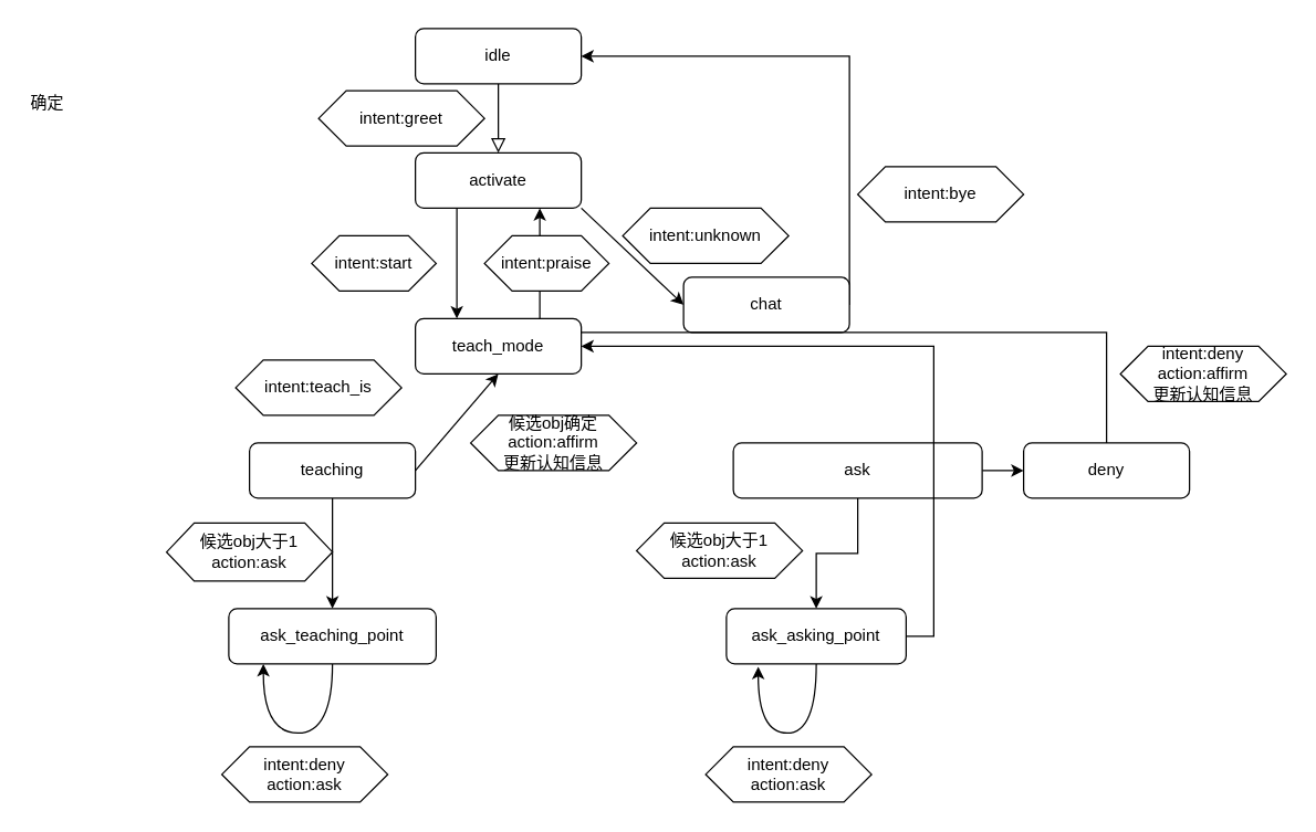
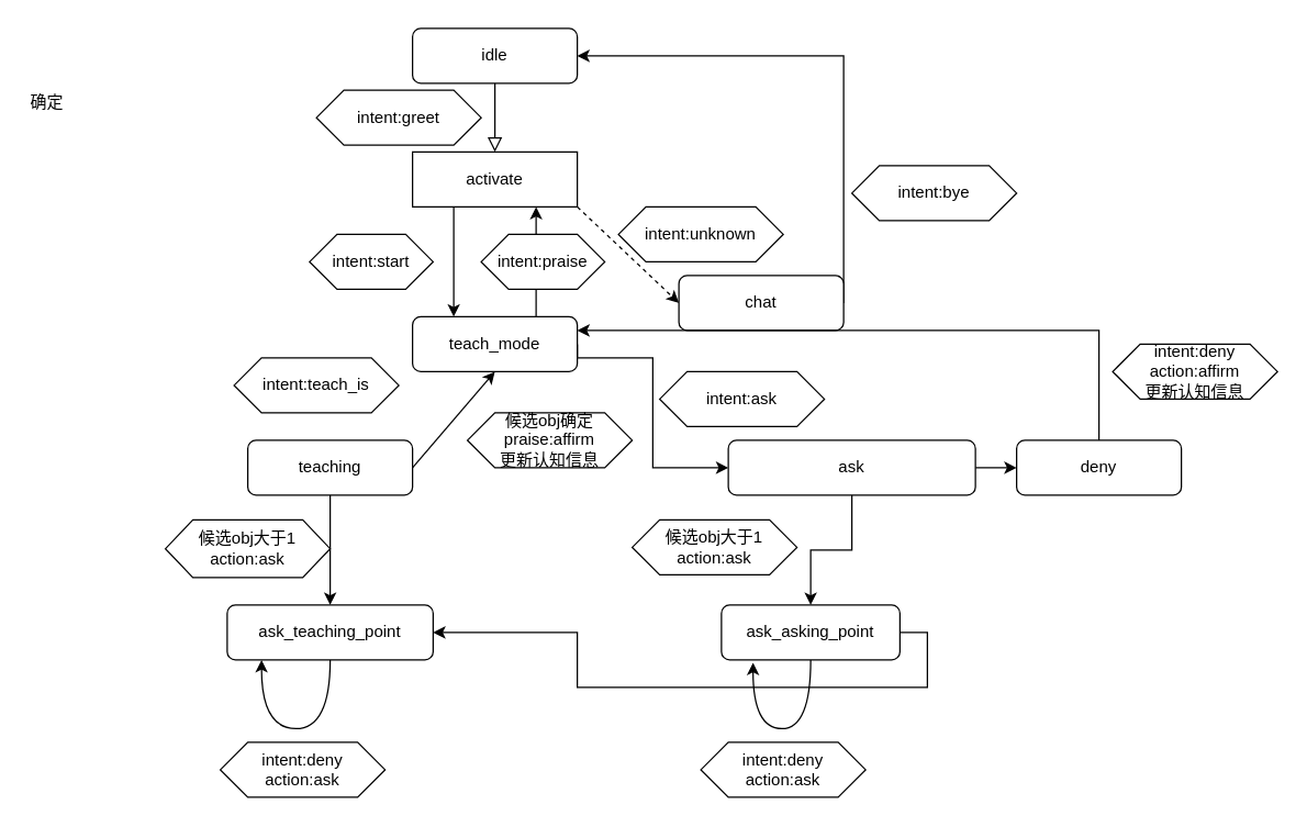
  <mxCell id="0" />
  <mxCell id="1" parent="0" />
  <mxCell id="2" value="" style="rounded=0;html=1;jettySize=auto;orthogonalLoop=1;fontSize=11;endArrow=block;endFill=0;endSize=8;strokeWidth=1;shadow=0;labelBackgroundColor=none;edgeStyle=orthogonalEdgeStyle;entryX=0.5;entryY=0;entryDx=0;entryDy=0;" parent="1" source="3" target="6" edge="1"><mxGeometry relative="1" as="geometry"><mxPoint x="360" y="90" as="targetPoint" /></mxGeometry></mxCell>
  <mxCell id="3" value="idle" style="rounded=1;whiteSpace=wrap;html=1;fontSize=12;glass=0;strokeWidth=1;shadow=0;" parent="1" vertex="1"><mxGeometry x="300" width="120" height="40" as="geometry" y="20" /></mxCell>
- <mxCell id="4" style="rounded=0;orthogonalLoop=1;jettySize=auto;html=1;exitX=1;exitY=1;exitDx=0;exitDy=0;entryX=0;entryY=0.5;entryDx=0;entryDy=0;" edge="1" parent="1" source="6" target="12"><mxGeometry relative="1" as="geometry" /></mxCell>
+ <mxCell id="4" style="rounded=0;orthogonalLoop=1;jettySize=auto;html=1;exitX=1;exitY=1;exitDx=0;exitDy=0;entryX=0;entryY=0.5;entryDx=0;entryDy=0;dashed=1;" edge="1" parent="1" source="6" target="12"><mxGeometry relative="1" as="geometry" /></mxCell>
  <mxCell id="5" style="edgeStyle=orthogonalEdgeStyle;curved=1;rounded=0;orthogonalLoop=1;jettySize=auto;html=1;exitX=0.25;exitY=1;exitDx=0;exitDy=0;entryX=0.25;entryY=0;entryDx=0;entryDy=0;" edge="1" parent="1" source="6" target="9"><mxGeometry relative="1" as="geometry" /></mxCell>
- <mxCell id="6" value="activate" style="rounded=1;whiteSpace=wrap;html=1;fontSize=12;glass=0;strokeWidth=1;shadow=0;" parent="1" vertex="1"><mxGeometry x="300" y="110" width="120" height="40" as="geometry" /></mxCell>
+ <mxCell id="6" value="activate" style="whiteSpace=wrap;html=1;fontSize=12;glass=0;strokeWidth=1;shadow=0;rounded=0;" parent="1" vertex="1"><mxGeometry x="300" y="110" width="120" height="40" as="geometry" /></mxCell>
+ <mxCell id="7" style="edgeStyle=orthogonalEdgeStyle;rounded=0;orthogonalLoop=1;jettySize=auto;html=1;exitX=1;exitY=0.5;exitDx=0;exitDy=0;entryX=0;entryY=0.5;entryDx=0;entryDy=0;" edge="1" parent="1" source="9" target="21"><mxGeometry relative="1" as="geometry"><Array as="points"><mxPoint x="420" y="260" /><mxPoint x="475" y="260" /><mxPoint x="475" y="340" /></Array></mxGeometry></mxCell>
  <mxCell id="8" style="edgeStyle=orthogonalEdgeStyle;curved=1;rounded=0;orthogonalLoop=1;jettySize=auto;html=1;exitX=0.75;exitY=0;exitDx=0;exitDy=0;entryX=0.75;entryY=1;entryDx=0;entryDy=0;" edge="1" parent="1" source="9" target="6"><mxGeometry relative="1" as="geometry" /></mxCell>
  <mxCell id="9" value="teach_mode" style="rounded=1;whiteSpace=wrap;html=1;fontSize=12;glass=0;strokeWidth=1;shadow=0;" parent="1" vertex="1"><mxGeometry x="300" y="230" width="120" height="40" as="geometry" /></mxCell>
  <mxCell id="10" value="&lt;span&gt;intent:greet&lt;/span&gt;" style="shape=hexagon;perimeter=hexagonPerimeter2;whiteSpace=wrap;html=1;fixedSize=1;" vertex="1" parent="1"><mxGeometry x="230" y="65" width="120" height="40" as="geometry" /></mxCell>
  <mxCell id="11" style="edgeStyle=none;rounded=0;orthogonalLoop=1;jettySize=auto;html=1;exitX=1;exitY=0.5;exitDx=0;exitDy=0;entryX=1;entryY=0.5;entryDx=0;entryDy=0;" edge="1" parent="1" source="12" target="3"><mxGeometry relative="1" as="geometry"><Array as="points"><mxPoint x="614" y="40" /></Array></mxGeometry></mxCell>
  <mxCell id="12" value="chat" style="rounded=1;whiteSpace=wrap;html=1;fontSize=12;glass=0;strokeWidth=1;shadow=0;" vertex="1" parent="1"><mxGeometry x="494" y="200" width="120" height="40" as="geometry" /></mxCell>
  <mxCell id="13" value="&lt;span&gt;intent:unknown&lt;/span&gt;" style="shape=hexagon;perimeter=hexagonPerimeter2;whiteSpace=wrap;html=1;fixedSize=1;" vertex="1" parent="1"><mxGeometry x="450" y="150" width="120" height="40" as="geometry" /></mxCell>
  <mxCell id="14" value="&lt;span&gt;intent:start&lt;/span&gt;" style="shape=hexagon;perimeter=hexagonPerimeter2;whiteSpace=wrap;html=1;fixedSize=1;" vertex="1" parent="1"><mxGeometry x="225" y="170" width="90" height="40" as="geometry" /></mxCell>
  <mxCell id="15" value="&lt;span&gt;intent:bye&lt;/span&gt;" style="shape=hexagon;perimeter=hexagonPerimeter2;whiteSpace=wrap;html=1;fixedSize=1;" vertex="1" parent="1"><mxGeometry x="620" y="120" width="120" height="40" as="geometry" /></mxCell>
  <mxCell id="16" style="edgeStyle=none;rounded=0;orthogonalLoop=1;jettySize=auto;html=1;exitX=1;exitY=0.5;exitDx=0;exitDy=0;" edge="1" parent="1" source="18"><mxGeometry relative="1" as="geometry"><mxPoint x="360" y="270" as="targetPoint" /></mxGeometry></mxCell>
  <mxCell id="17" style="edgeStyle=none;rounded=0;orthogonalLoop=1;jettySize=auto;html=1;exitX=0.5;exitY=1;exitDx=0;exitDy=0;entryX=0.5;entryY=0;entryDx=0;entryDy=0;" edge="1" parent="1" source="18" target="24"><mxGeometry relative="1" as="geometry" /></mxCell>
  <mxCell id="18" value="teaching" style="rounded=1;whiteSpace=wrap;html=1;fontSize=12;glass=0;strokeWidth=1;shadow=0;" vertex="1" parent="1"><mxGeometry x="180" y="320" width="120" height="40" as="geometry" /></mxCell>
  <mxCell id="19" style="edgeStyle=orthogonalEdgeStyle;rounded=0;orthogonalLoop=1;jettySize=auto;html=1;exitX=0.5;exitY=1;exitDx=0;exitDy=0;entryX=0.5;entryY=0;entryDx=0;entryDy=0;" edge="1" parent="1" source="21" target="30"><mxGeometry relative="1" as="geometry" /></mxCell>
  <mxCell id="20" style="edgeStyle=orthogonalEdgeStyle;curved=1;rounded=0;orthogonalLoop=1;jettySize=auto;html=1;exitX=1;exitY=0.5;exitDx=0;exitDy=0;entryX=0;entryY=0.5;entryDx=0;entryDy=0;" edge="1" parent="1" source="21" target="34"><mxGeometry relative="1" as="geometry" /></mxCell>
  <mxCell id="21" value="ask" style="rounded=1;whiteSpace=wrap;html=1;fontSize=12;glass=0;strokeWidth=1;shadow=0;" vertex="1" parent="1"><mxGeometry x="530" y="320" width="180" height="40" as="geometry" /></mxCell>
  <mxCell id="22" value="&lt;span&gt;intent:teach_is&lt;/span&gt;" style="shape=hexagon;perimeter=hexagonPerimeter2;whiteSpace=wrap;html=1;fixedSize=1;" vertex="1" parent="1"><mxGeometry x="170" y="260" width="120" height="40" as="geometry" /></mxCell>
  <mxCell id="23" style="edgeStyle=orthogonalEdgeStyle;rounded=0;orthogonalLoop=1;jettySize=auto;html=1;exitX=0.5;exitY=1;exitDx=0;exitDy=0;curved=1;" edge="1" parent="1" source="24" target="24"><mxGeometry relative="1" as="geometry"><mxPoint x="210" y="490" as="targetPoint" /><Array as="points"><mxPoint x="240" y="530" /><mxPoint x="190" y="530" /></Array></mxGeometry></mxCell>
  <mxCell id="24" value="ask_teaching_point" style="rounded=1;whiteSpace=wrap;html=1;fontSize=12;glass=0;strokeWidth=1;shadow=0;" vertex="1" parent="1"><mxGeometry x="165" y="440" width="150" height="40" as="geometry" /></mxCell>
- <mxCell id="25" value="&lt;span&gt;候选obj确定&lt;br&gt;action:affirm&lt;br&gt;更新认知信息&lt;br&gt;&lt;/span&gt;" style="shape=hexagon;perimeter=hexagonPerimeter2;whiteSpace=wrap;html=1;fixedSize=1;" vertex="1" parent="1"><mxGeometry x="340" y="300" width="120" height="40" as="geometry" /></mxCell>
+ <mxCell id="25" value="&lt;span&gt;候选obj确定&lt;br&gt;praise:affirm&lt;br&gt;更新认知信息&lt;br&gt;&lt;/span&gt;" style="shape=hexagon;perimeter=hexagonPerimeter2;whiteSpace=wrap;html=1;fixedSize=1;" vertex="1" parent="1"><mxGeometry x="340" y="300" width="120" height="40" as="geometry" /></mxCell>
  <mxCell id="26" value="&lt;span&gt;候选obj大于1&lt;br&gt;action:&lt;/span&gt;ask&lt;span&gt;&lt;br&gt;&lt;/span&gt;" style="shape=hexagon;perimeter=hexagonPerimeter2;whiteSpace=wrap;html=1;fixedSize=1;" vertex="1" parent="1"><mxGeometry x="120" y="378" width="120" height="42" as="geometry" /></mxCell>
  <mxCell id="27" value="&lt;span&gt;intent:deny&lt;br&gt;action:ask&lt;br&gt;&lt;/span&gt;" style="shape=hexagon;perimeter=hexagonPerimeter2;whiteSpace=wrap;html=1;fixedSize=1;" vertex="1" parent="1"><mxGeometry x="160" y="540" width="120" height="40" as="geometry" /></mxCell>
- <mxCell id="29" style="edgeStyle=orthogonalEdgeStyle;rounded=0;orthogonalLoop=1;jettySize=auto;html=1;exitX=1;exitY=0.5;exitDx=0;exitDy=0;entryX=1;entryY=0.5;entryDx=0;entryDy=0;" edge="1" parent="1" source="30" target="9"><mxGeometry relative="1" as="geometry" /></mxCell>
+ <mxCell id="28" value="&lt;span&gt;intent:ask&lt;br&gt;&lt;/span&gt;" style="shape=hexagon;perimeter=hexagonPerimeter2;whiteSpace=wrap;html=1;fixedSize=1;" vertex="1" parent="1"><mxGeometry x="480" y="270" width="120" height="40" as="geometry" /></mxCell>
+ <mxCell id="29" style="edgeStyle=orthogonalEdgeStyle;rounded=0;orthogonalLoop=1;jettySize=auto;html=1;exitX=1;exitY=0.5;exitDx=0;exitDy=0;" edge="1" parent="1" source="30" target="24"><mxGeometry relative="1" as="geometry" /></mxCell>
  <mxCell id="30" value="ask_asking_point" style="rounded=1;whiteSpace=wrap;html=1;fontSize=12;glass=0;strokeWidth=1;shadow=0;" vertex="1" parent="1"><mxGeometry x="525" y="440" width="130" height="40" as="geometry" /></mxCell>
  <mxCell id="31" value="&lt;span&gt;候选obj大于1&lt;br&gt;action:ask&lt;br&gt;&lt;/span&gt;" style="shape=hexagon;perimeter=hexagonPerimeter2;whiteSpace=wrap;html=1;fixedSize=1;" vertex="1" parent="1"><mxGeometry x="460" y="378" width="120" height="40" as="geometry" /></mxCell>
  <mxCell id="32" value="确定" style="text;whiteSpace=wrap;html=1;" vertex="1" parent="1"><mxGeometry x="20" y="60" width="50" height="30" as="geometry" /></mxCell>
- <mxCell id="33" style="edgeStyle=orthogonalEdgeStyle;rounded=0;orthogonalLoop=1;jettySize=auto;html=1;exitX=0.5;exitY=0;exitDx=0;exitDy=0;entryX=1;entryY=0.25;entryDx=0;entryDy=0;endArrow=none;" edge="1" parent="1" source="34" target="9"><mxGeometry relative="1" as="geometry"><Array as="points"><mxPoint x="800" y="240" /></Array></mxGeometry></mxCell>
+ <mxCell id="33" style="edgeStyle=orthogonalEdgeStyle;rounded=0;orthogonalLoop=1;jettySize=auto;html=1;exitX=0.5;exitY=0;exitDx=0;exitDy=0;entryX=1;entryY=0.25;entryDx=0;entryDy=0;" edge="1" parent="1" source="34" target="9"><mxGeometry relative="1" as="geometry"><Array as="points"><mxPoint x="800" y="240" /></Array></mxGeometry></mxCell>
  <mxCell id="34" value="deny" style="rounded=1;whiteSpace=wrap;html=1;fontSize=12;glass=0;strokeWidth=1;shadow=0;" vertex="1" parent="1"><mxGeometry x="740" y="320" width="120" height="40" as="geometry" /></mxCell>
  <mxCell id="35" style="edgeStyle=orthogonalEdgeStyle;curved=1;rounded=0;orthogonalLoop=1;jettySize=auto;html=1;exitX=0.5;exitY=1;exitDx=0;exitDy=0;entryX=0.177;entryY=1.05;entryDx=0;entryDy=0;entryPerimeter=0;" edge="1" parent="1" source="30" target="30"><mxGeometry relative="1" as="geometry"><Array as="points"><mxPoint x="590" y="530" /><mxPoint x="548" y="530" /></Array></mxGeometry></mxCell>
  <mxCell id="36" value="&lt;span&gt;intent:deny&lt;br&gt;action:ask&lt;br&gt;&lt;/span&gt;" style="shape=hexagon;perimeter=hexagonPerimeter2;whiteSpace=wrap;html=1;fixedSize=1;" vertex="1" parent="1"><mxGeometry x="510" y="540" width="120" height="40" as="geometry" /></mxCell>
  <mxCell id="37" value="&lt;span&gt;intent:praise&lt;/span&gt;" style="shape=hexagon;perimeter=hexagonPerimeter2;whiteSpace=wrap;html=1;fixedSize=1;" vertex="1" parent="1"><mxGeometry x="350" y="170" width="90" height="40" as="geometry" /></mxCell>
  <mxCell id="38" value="&lt;span&gt;intent:deny&lt;br&gt;action:affirm&lt;br&gt;更新认知信息&lt;br&gt;&lt;/span&gt;" style="shape=hexagon;perimeter=hexagonPerimeter2;whiteSpace=wrap;html=1;fixedSize=1;" vertex="1" parent="1"><mxGeometry x="810" y="250" width="120" height="40" as="geometry" /></mxCell>
